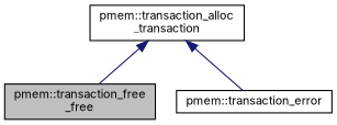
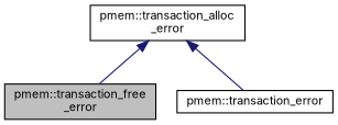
  digraph {
    fontname=Inter
    node [color=black fillcolor=white fontname=Inter fontsize=10 shape=record style=filled]
    edge [color=midnightblue dir=back fontname=Inter fontsize=10 labelfontname=Helvetica labelfontsize=10 style=solid]
-   n1 [fillcolor=grey75 fontcolor=black height=0.2 label="pmem::transaction_free\l_free" width=0.4]
-   n2 [height=0.2 label="pmem::transaction_alloc\l_transaction" width=0.4]
+   n1 [fillcolor=grey75 fontcolor=black height=0.2 label="pmem::transaction_free\l_error" width=0.4]
+   n2 [height=0.2 label="pmem::transaction_alloc\l_error" width=0.4]
    n3 [height=0.2 label="pmem::transaction_error" width=0.4]
    n2 -> n1
    n2 -> n3
  }
